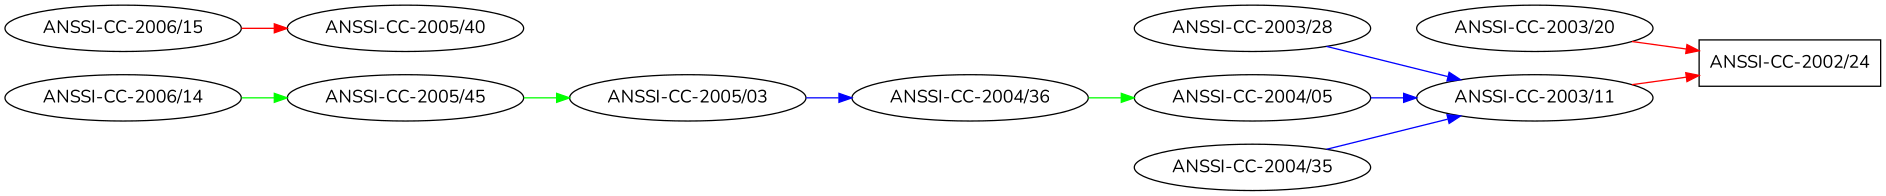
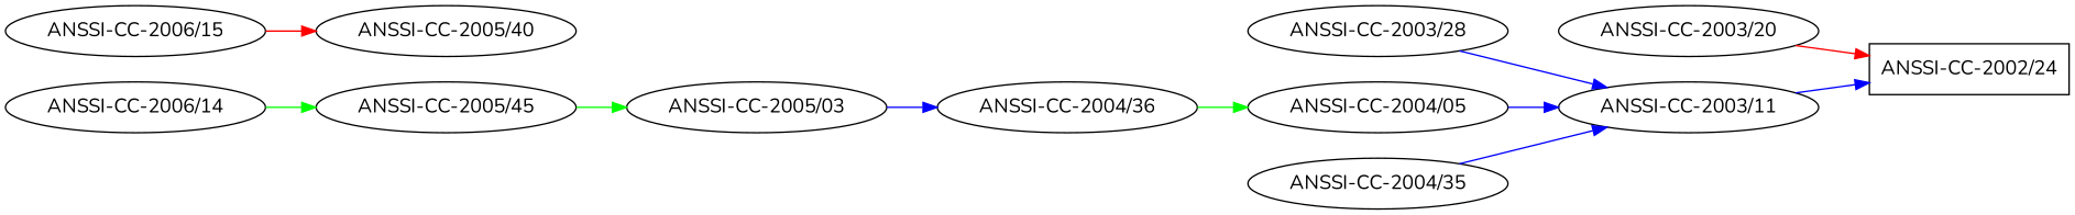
  digraph {
    fontname=Nunito
    rankdir=LR
    node [fontname=Nunito]
    edge [color=blue fontname=Nunito]
    n1 [label="ANSSI-CC-2002/24" shape=box]
    n2 [label="ANSSI-CC-2003/20"]
    n3 [label="ANSSI-CC-2003/11"]
    n4 [label="ANSSI-CC-2003/28"]
    n5 [label="ANSSI-CC-2006/15"]
    n6 [label="ANSSI-CC-2005/40"]
    n7 [label="ANSSI-CC-2004/36"]
    n8 [label="ANSSI-CC-2004/05"]
    n9 [label="ANSSI-CC-2005/03"]
    n10 [label="ANSSI-CC-2006/14"]
    n11 [label="ANSSI-CC-2005/45"]
    n12 [label="ANSSI-CC-2004/35"]
    n2 -> n1 [color=red]
-   n3 -> n1 [color=red]
+   n3 -> n1
    n4 -> n3
    n5 -> n6 [color=red]
    n7 -> n8 [color=green]
    n8 -> n3
    n9 -> n7
    n10 -> n11 [color=green]
    n11 -> n9 [color=green]
    n12 -> n3
  }
